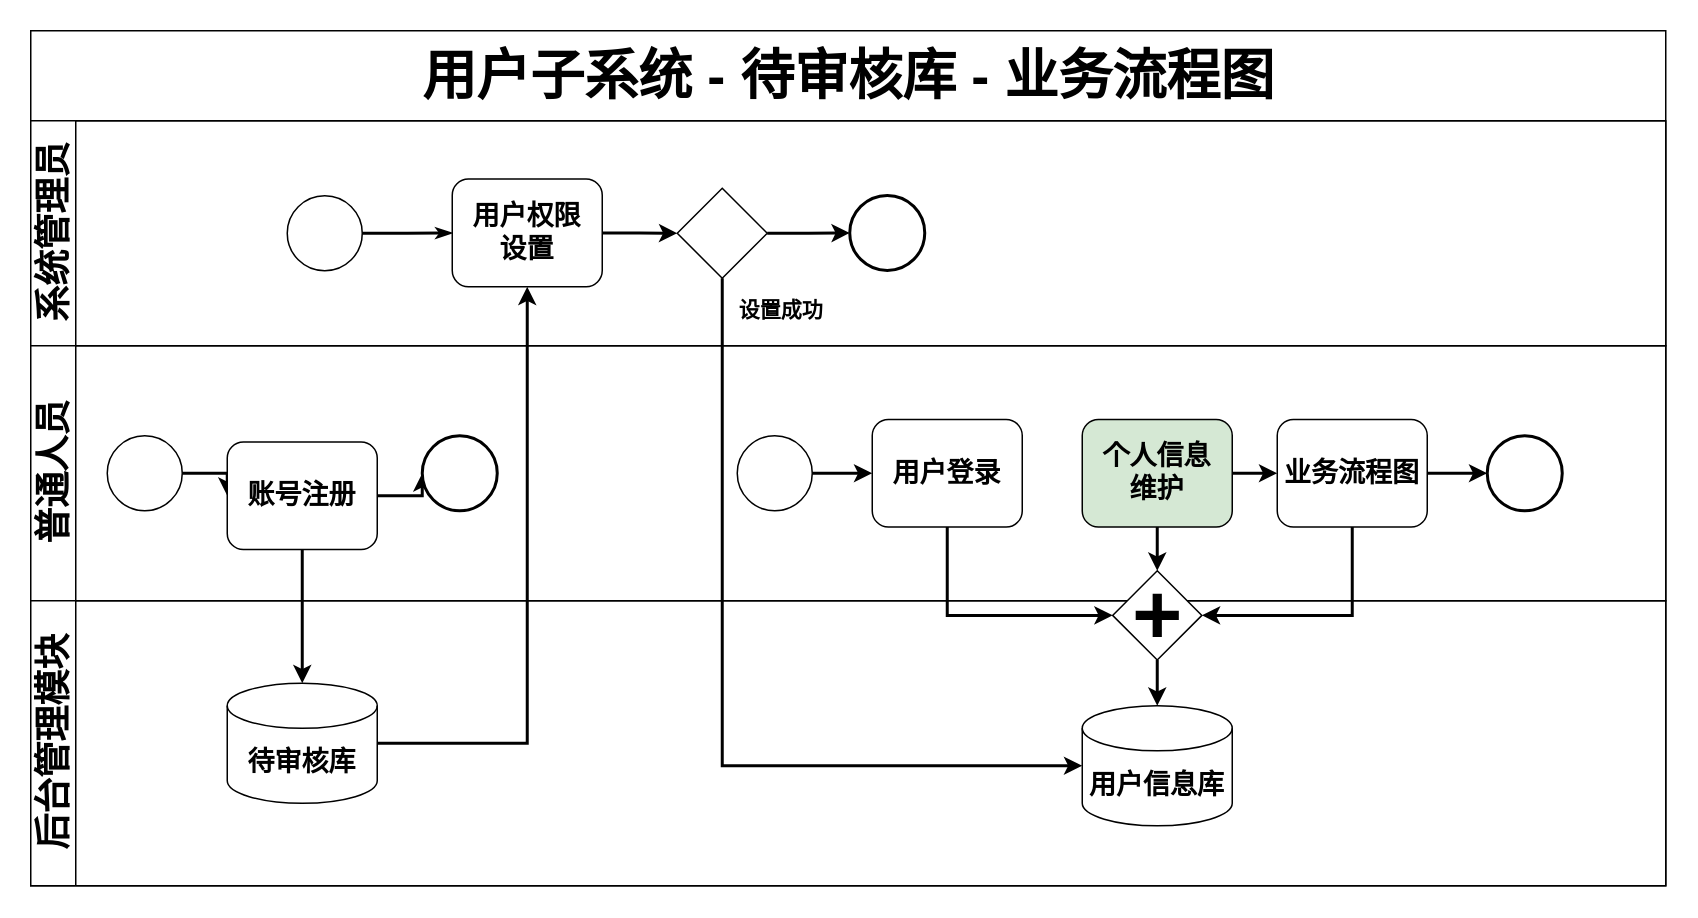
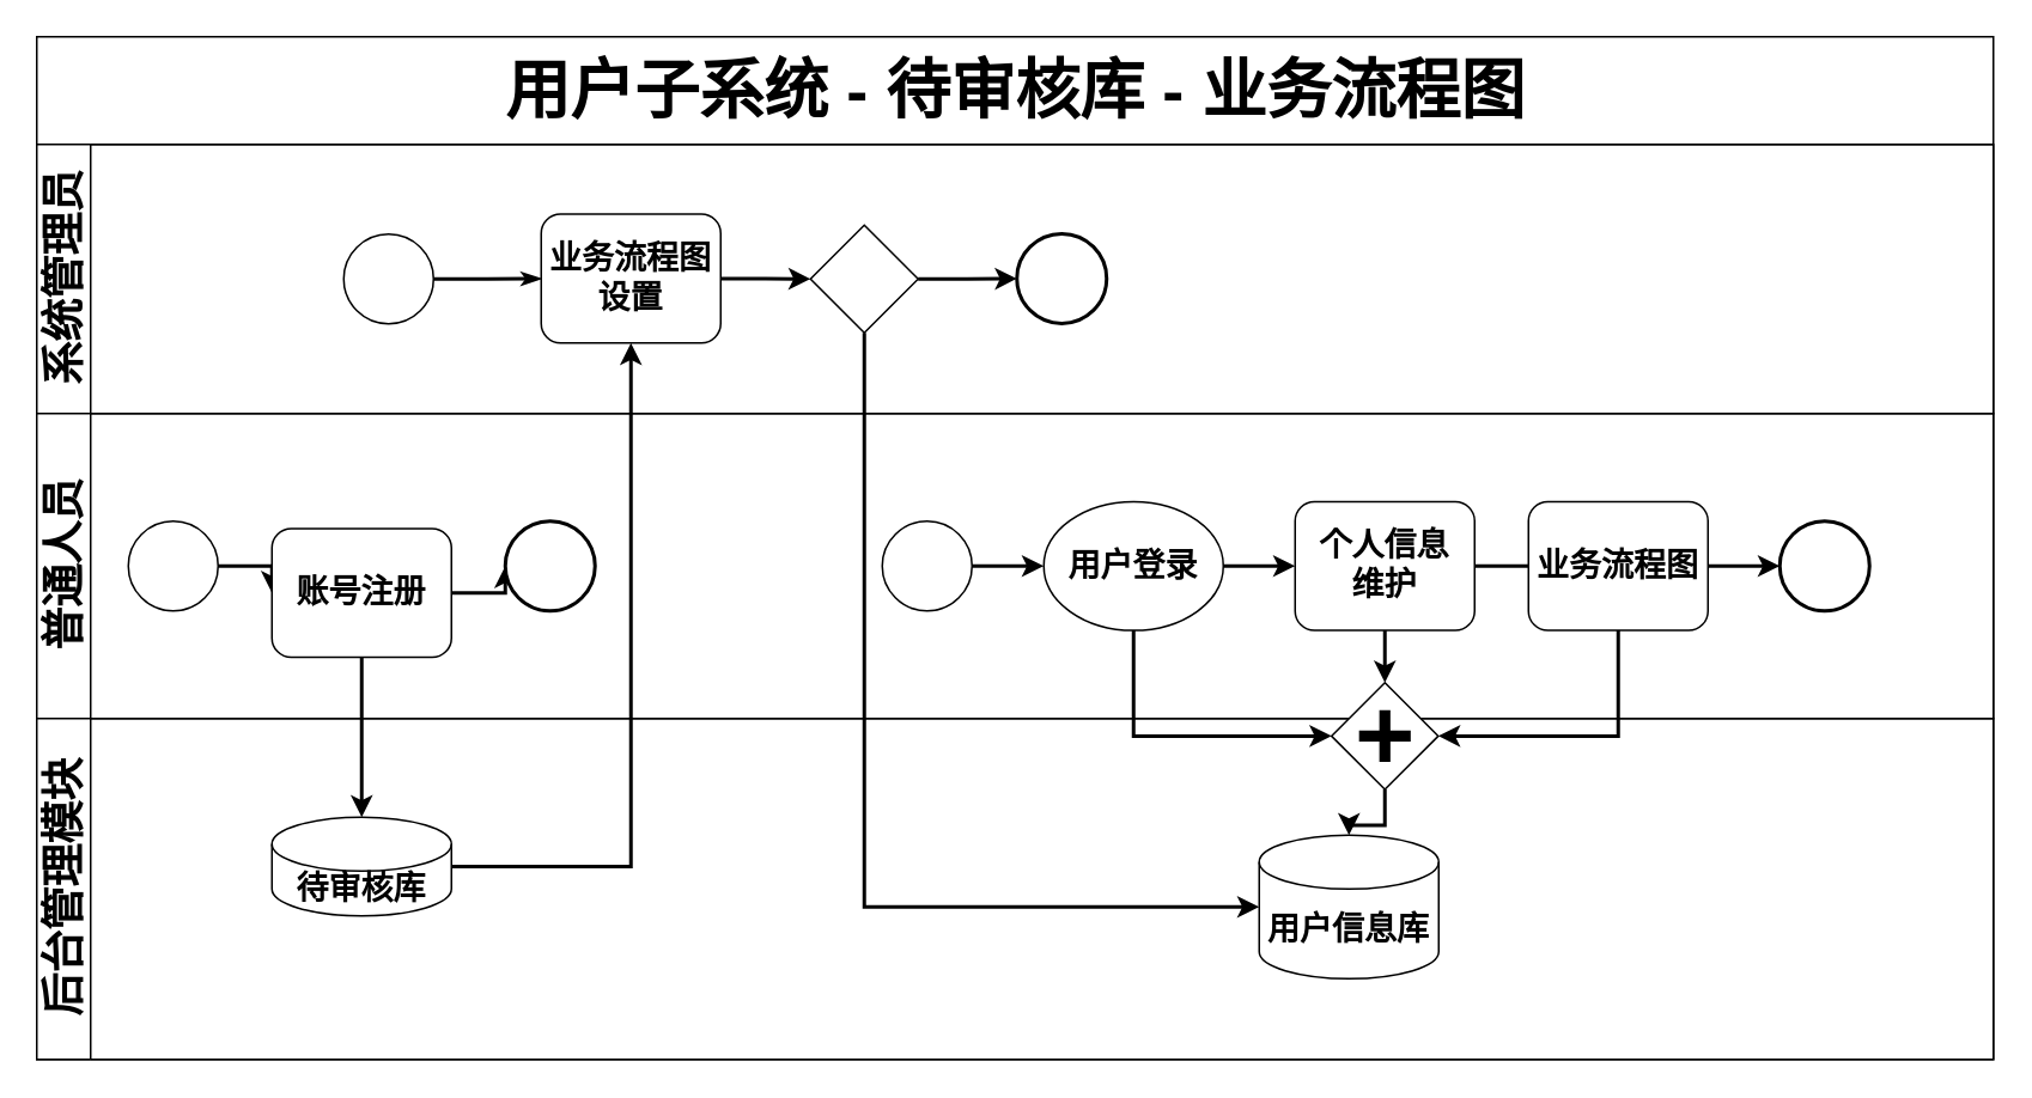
  <mxCell id="0" />
  <mxCell id="1" parent="0" />
  <mxCell id="2" value="&lt;span style=&quot;font-family: &amp;#34;helvetica&amp;#34;&quot;&gt;&lt;font style=&quot;font-size: 36px&quot;&gt;用户子系统 - 待审核库 - 业务流程图&lt;/font&gt;&lt;/span&gt;" style="swimlane;html=1;childLayout=stackLayout;horizontal=1;startSize=60;horizontalStack=0;rounded=0;shadow=0;labelBackgroundColor=none;strokeWidth=1;fontFamily=Verdana;fontSize=8;align=center;" parent="1" vertex="1"><mxGeometry x="20" y="20" width="1090" height="570" as="geometry" /></mxCell>
  <mxCell id="3" style="edgeStyle=orthogonalEdgeStyle;rounded=0;orthogonalLoop=1;jettySize=auto;html=1;exitX=0.5;exitY=1;exitDx=0;exitDy=0;entryX=0.5;entryY=0;entryDx=0;entryDy=0;entryPerimeter=0;strokeWidth=2;" parent="2" source="19" target="31" edge="1"><mxGeometry relative="1" as="geometry" /></mxCell>
  <mxCell id="4" style="edgeStyle=orthogonalEdgeStyle;rounded=0;orthogonalLoop=1;jettySize=auto;html=1;exitX=1;exitY=0.5;exitDx=0;exitDy=0;exitPerimeter=0;entryX=0.5;entryY=1;entryDx=0;entryDy=0;strokeWidth=2;" parent="2" source="31" target="10" edge="1"><mxGeometry relative="1" as="geometry" /></mxCell>
  <mxCell id="5" style="edgeStyle=orthogonalEdgeStyle;rounded=0;orthogonalLoop=1;jettySize=auto;html=1;exitX=0.5;exitY=1;exitDx=0;exitDy=0;exitPerimeter=0;entryX=0;entryY=0.5;entryDx=0;entryDy=0;entryPerimeter=0;fontSize=14;strokeWidth=2;" parent="2" source="13" target="32" edge="1"><mxGeometry relative="1" as="geometry" /></mxCell>
  <mxCell id="6" value="&lt;font style=&quot;font-size: 24px&quot;&gt;系统管理员&lt;/font&gt;" style="swimlane;html=1;startSize=30;horizontal=0;" parent="2" vertex="1"><mxGeometry y="60" width="1090" height="150" as="geometry"><mxRectangle y="20" width="680" height="20" as="alternateBounds" /></mxGeometry></mxCell>
  <mxCell id="7" style="edgeStyle=orthogonalEdgeStyle;rounded=0;html=1;labelBackgroundColor=none;startArrow=none;startFill=0;startSize=5;endArrow=classicThin;endFill=1;endSize=5;jettySize=auto;orthogonalLoop=1;strokeWidth=2;fontFamily=Verdana;fontSize=8" parent="6" source="8" target="10" edge="1"><mxGeometry relative="1" as="geometry" /></mxCell>
  <mxCell id="8" value="" style="ellipse;whiteSpace=wrap;html=1;rounded=0;shadow=0;labelBackgroundColor=none;strokeWidth=1;fontFamily=Verdana;fontSize=8;align=center;" parent="6" vertex="1"><mxGeometry x="171" y="50" width="50" height="50" as="geometry" /></mxCell>
  <mxCell id="9" style="edgeStyle=orthogonalEdgeStyle;rounded=0;orthogonalLoop=1;jettySize=auto;html=1;exitX=1;exitY=0.5;exitDx=0;exitDy=0;entryX=0;entryY=0.5;entryDx=0;entryDy=0;entryPerimeter=0;strokeWidth=2;" parent="6" source="10" target="13" edge="1"><mxGeometry relative="1" as="geometry" /></mxCell>
- <mxCell id="10" value="&lt;span style=&quot;font-size: 18px&quot;&gt;&lt;b&gt;用户权限&lt;br&gt;设置&lt;br&gt;&lt;/b&gt;&lt;/span&gt;" style="rounded=1;whiteSpace=wrap;html=1;shadow=0;labelBackgroundColor=none;strokeWidth=1;fontFamily=Verdana;fontSize=8;align=center;" parent="6" vertex="1"><mxGeometry x="281" y="38.88" width="100" height="71.75" as="geometry" /></mxCell>
+ <mxCell id="10" value="&lt;span style=&quot;font-size: 18px&quot;&gt;&lt;b&gt;业务流程图&lt;br&gt;设置&lt;br&gt;&lt;/b&gt;&lt;/span&gt;" style="rounded=1;whiteSpace=wrap;html=1;shadow=0;labelBackgroundColor=none;strokeWidth=1;fontFamily=Verdana;fontSize=8;align=center;" parent="6" vertex="1"><mxGeometry x="281" y="38.88" width="100" height="71.75" as="geometry" /></mxCell>
  <mxCell id="11" value="" style="ellipse;whiteSpace=wrap;html=1;rounded=0;shadow=0;labelBackgroundColor=none;strokeWidth=2;fontFamily=Verdana;fontSize=8;align=center;" parent="6" vertex="1"><mxGeometry x="546" y="49.75" width="50" height="50" as="geometry" /></mxCell>
  <mxCell id="12" style="edgeStyle=orthogonalEdgeStyle;rounded=0;orthogonalLoop=1;jettySize=auto;html=1;exitX=1;exitY=0.5;exitDx=0;exitDy=0;exitPerimeter=0;entryX=0;entryY=0.5;entryDx=0;entryDy=0;strokeWidth=2;" parent="6" source="13" target="11" edge="1"><mxGeometry relative="1" as="geometry" /></mxCell>
  <mxCell id="13" value="" style="strokeWidth=1;html=1;shape=mxgraph.flowchart.decision;whiteSpace=wrap;rounded=1;shadow=0;labelBackgroundColor=none;fontFamily=Verdana;fontSize=8;align=center;fontStyle=0" parent="6" vertex="1"><mxGeometry x="431" y="45" width="59.99" height="59.99" as="geometry" /></mxCell>
- <mxCell id="14" value="设置成功" style="text;html=1;strokeColor=none;fillColor=none;align=center;verticalAlign=middle;whiteSpace=wrap;rounded=0;fontSize=14;fontStyle=1" parent="6" vertex="1"><mxGeometry x="461" y="110.63" width="79.01" height="30" as="geometry" /></mxCell>
  <mxCell id="15" value="&lt;font style=&quot;font-size: 24px&quot;&gt;普通人员&lt;/font&gt;" style="swimlane;html=1;startSize=30;horizontal=0;" parent="2" vertex="1"><mxGeometry y="210" width="1090" height="170" as="geometry" /></mxCell>
  <mxCell id="16" style="edgeStyle=orthogonalEdgeStyle;rounded=0;orthogonalLoop=1;jettySize=auto;html=1;exitX=1;exitY=0.5;exitDx=0;exitDy=0;entryX=0;entryY=0.5;entryDx=0;entryDy=0;strokeWidth=2;" parent="15" source="17" target="19" edge="1"><mxGeometry relative="1" as="geometry" /></mxCell>
  <mxCell id="17" value="" style="ellipse;whiteSpace=wrap;html=1;rounded=0;shadow=0;labelBackgroundColor=none;strokeWidth=1;fontFamily=Verdana;fontSize=8;align=center;" parent="15" vertex="1"><mxGeometry x="51" y="60" width="50" height="50" as="geometry" /></mxCell>
  <mxCell id="18" style="edgeStyle=orthogonalEdgeStyle;rounded=0;orthogonalLoop=1;jettySize=auto;html=1;exitX=1;exitY=0.5;exitDx=0;exitDy=0;entryX=0;entryY=0.5;entryDx=0;entryDy=0;strokeWidth=2;" parent="15" source="19" target="25" edge="1"><mxGeometry relative="1" as="geometry" /></mxCell>
  <mxCell id="19" value="&lt;span style=&quot;font-size: 18px&quot;&gt;&lt;b&gt;账号注册&lt;br&gt;&lt;/b&gt;&lt;/span&gt;" style="rounded=1;whiteSpace=wrap;html=1;shadow=0;labelBackgroundColor=none;strokeWidth=1;fontFamily=Verdana;fontSize=8;align=center;" parent="15" vertex="1"><mxGeometry x="131" y="64.13" width="100" height="71.75" as="geometry" /></mxCell>
  <mxCell id="20" value="" style="ellipse;whiteSpace=wrap;html=1;rounded=0;shadow=0;labelBackgroundColor=none;strokeWidth=2;fontFamily=Verdana;fontSize=8;align=center;" parent="15" vertex="1"><mxGeometry x="971" y="60.0" width="50" height="50" as="geometry" /></mxCell>
  <mxCell id="21" style="edgeStyle=orthogonalEdgeStyle;rounded=0;orthogonalLoop=1;jettySize=auto;html=1;exitX=1;exitY=0.5;exitDx=0;exitDy=0;entryX=0;entryY=0.5;entryDx=0;entryDy=0;fontSize=14;strokeWidth=2;" parent="15" source="22" target="24" edge="1"><mxGeometry relative="1" as="geometry" /></mxCell>
  <mxCell id="22" value="" style="ellipse;whiteSpace=wrap;html=1;rounded=0;shadow=0;labelBackgroundColor=none;strokeWidth=1;fontFamily=Verdana;fontSize=8;align=center;" parent="15" vertex="1"><mxGeometry x="471" y="60.01" width="50" height="50" as="geometry" /></mxCell>
- <mxCell id="24" value="&lt;span style=&quot;font-size: 18px&quot;&gt;&lt;b&gt;用户登录&lt;br&gt;&lt;/b&gt;&lt;/span&gt;" style="rounded=1;whiteSpace=wrap;html=1;shadow=0;labelBackgroundColor=none;strokeWidth=1;fontFamily=Verdana;fontSize=8;align=center;" parent="15" vertex="1"><mxGeometry x="561" y="49.12" width="100" height="71.75" as="geometry" /></mxCell>
+ <mxCell id="23" style="edgeStyle=orthogonalEdgeStyle;rounded=0;orthogonalLoop=1;jettySize=auto;html=1;exitX=1;exitY=0.5;exitDx=0;exitDy=0;entryX=0;entryY=0.5;entryDx=0;entryDy=0;strokeWidth=2;" parent="15" source="24" target="27" edge="1"><mxGeometry relative="1" as="geometry" /></mxCell>
+ <mxCell id="24" value="&lt;span style=&quot;font-size: 18px&quot;&gt;&lt;b&gt;用户登录&lt;br&gt;&lt;/b&gt;&lt;/span&gt;" style="ellipse;whiteSpace=wrap;html=1;shadow=0;labelBackgroundColor=none;strokeWidth=1;fontFamily=Verdana;fontSize=8;align=center;" parent="15" vertex="1"><mxGeometry x="561" y="49.12" width="100" height="71.75" as="geometry" /></mxCell>
  <mxCell id="25" value="" style="ellipse;whiteSpace=wrap;html=1;rounded=0;shadow=0;labelBackgroundColor=none;strokeWidth=2;fontFamily=Verdana;fontSize=8;align=center;" parent="15" vertex="1"><mxGeometry x="261" y="60" width="50" height="50" as="geometry" /></mxCell>
- <mxCell id="26" style="edgeStyle=orthogonalEdgeStyle;rounded=0;orthogonalLoop=1;jettySize=auto;html=1;exitX=1;exitY=0.5;exitDx=0;exitDy=0;entryX=0;entryY=0.5;entryDx=0;entryDy=0;strokeWidth=2;" parent="15" source="27" target="29" edge="1"><mxGeometry relative="1" as="geometry" /></mxCell>
- <mxCell id="27" value="&lt;span style=&quot;font-size: 18px&quot;&gt;&lt;b&gt;个人信息&lt;br&gt;维护&lt;br&gt;&lt;/b&gt;&lt;/span&gt;" style="rounded=1;whiteSpace=wrap;html=1;shadow=0;labelBackgroundColor=none;strokeWidth=1;fontFamily=Verdana;fontSize=8;align=center;fillColor=#d5e8d4;" parent="15" vertex="1"><mxGeometry x="701" y="49.12" width="100" height="71.75" as="geometry" /></mxCell>
+ <mxCell id="26" style="edgeStyle=orthogonalEdgeStyle;rounded=0;orthogonalLoop=1;jettySize=auto;html=1;exitX=1;exitY=0.5;exitDx=0;exitDy=0;entryX=0;entryY=0.5;entryDx=0;entryDy=0;strokeWidth=2;endArrow=none;" parent="15" source="27" target="29" edge="1"><mxGeometry relative="1" as="geometry" /></mxCell>
+ <mxCell id="27" value="&lt;span style=&quot;font-size: 18px&quot;&gt;&lt;b&gt;个人信息&lt;br&gt;维护&lt;br&gt;&lt;/b&gt;&lt;/span&gt;" style="rounded=1;whiteSpace=wrap;html=1;shadow=0;labelBackgroundColor=none;strokeWidth=1;fontFamily=Verdana;fontSize=8;align=center;" parent="15" vertex="1"><mxGeometry x="701" y="49.12" width="100" height="71.75" as="geometry" /></mxCell>
  <mxCell id="28" style="edgeStyle=orthogonalEdgeStyle;rounded=0;orthogonalLoop=1;jettySize=auto;html=1;exitX=1;exitY=0.5;exitDx=0;exitDy=0;entryX=0;entryY=0.5;entryDx=0;entryDy=0;strokeWidth=2;" parent="15" source="29" target="20" edge="1"><mxGeometry relative="1" as="geometry" /></mxCell>
  <mxCell id="29" value="&lt;span style=&quot;font-size: 18px&quot;&gt;&lt;b&gt;业务流程图&lt;br&gt;&lt;/b&gt;&lt;/span&gt;" style="rounded=1;whiteSpace=wrap;html=1;shadow=0;labelBackgroundColor=none;strokeWidth=1;fontFamily=Verdana;fontSize=8;align=center;" parent="15" vertex="1"><mxGeometry x="831" y="49.12" width="100" height="71.75" as="geometry" /></mxCell>
  <mxCell id="30" value="&lt;font style=&quot;font-size: 24px&quot;&gt;后台管理模块&lt;/font&gt;" style="swimlane;html=1;startSize=30;horizontal=0;" parent="2" vertex="1"><mxGeometry y="380" width="1090" height="190" as="geometry" /></mxCell>
- <mxCell id="31" value="&lt;span style=&quot;font-size: 18px&quot;&gt;&lt;b&gt;待审核库&lt;/b&gt;&lt;/span&gt;" style="shape=cylinder3;whiteSpace=wrap;html=1;boundedLbl=1;backgroundOutline=1;size=15;" parent="30" vertex="1"><mxGeometry x="131" y="55" width="100" height="80" as="geometry" /></mxCell>
- <mxCell id="32" value="&lt;font style=&quot;font-size: 18px&quot;&gt;&lt;b&gt;用户信息库&lt;/b&gt;&lt;/font&gt;" style="shape=cylinder3;whiteSpace=wrap;html=1;boundedLbl=1;backgroundOutline=1;size=15;" parent="30" vertex="1"><mxGeometry x="701" y="70" width="100" height="80" as="geometry" /></mxCell>
+ <mxCell id="31" value="&lt;span style=&quot;font-size: 18px&quot;&gt;&lt;b&gt;待审核库&lt;/b&gt;&lt;/span&gt;" style="shape=cylinder3;whiteSpace=wrap;html=1;boundedLbl=1;backgroundOutline=1;size=15;" parent="30" vertex="1"><mxGeometry x="131" y="55" width="100" height="55" as="geometry" /></mxCell>
+ <mxCell id="32" value="&lt;font style=&quot;font-size: 18px&quot;&gt;&lt;b&gt;用户信息库&lt;/b&gt;&lt;/font&gt;" style="shape=cylinder3;whiteSpace=wrap;html=1;boundedLbl=1;backgroundOutline=1;size=15;" parent="30" vertex="1"><mxGeometry x="681" y="65" width="100" height="80" as="geometry" /></mxCell>
  <mxCell id="33" style="edgeStyle=orthogonalEdgeStyle;rounded=0;orthogonalLoop=1;jettySize=auto;html=1;exitX=0.5;exitY=1;exitDx=0;exitDy=0;strokeWidth=2;" parent="30" source="34" target="32" edge="1"><mxGeometry relative="1" as="geometry" /></mxCell>
  <mxCell id="34" value="" style="shape=mxgraph.bpmn.shape;html=1;verticalLabelPosition=bottom;labelBackgroundColor=#ffffff;verticalAlign=top;perimeter=rhombusPerimeter;background=gateway;outline=none;symbol=parallelGw;rounded=1;shadow=0;strokeWidth=1;fontFamily=Verdana;fontSize=8;align=center;" parent="30" vertex="1"><mxGeometry x="721.25" y="-20" width="59.5" height="59.5" as="geometry" /></mxCell>
  <mxCell id="35" style="edgeStyle=orthogonalEdgeStyle;rounded=0;orthogonalLoop=1;jettySize=auto;html=1;exitX=0.5;exitY=1;exitDx=0;exitDy=0;entryX=0;entryY=0.5;entryDx=0;entryDy=0;strokeWidth=2;" parent="2" source="24" target="34" edge="1"><mxGeometry relative="1" as="geometry" /></mxCell>
  <mxCell id="36" style="edgeStyle=orthogonalEdgeStyle;rounded=0;orthogonalLoop=1;jettySize=auto;html=1;exitX=0.5;exitY=1;exitDx=0;exitDy=0;entryX=0.5;entryY=0;entryDx=0;entryDy=0;strokeWidth=2;" parent="2" source="27" target="34" edge="1"><mxGeometry relative="1" as="geometry" /></mxCell>
  <mxCell id="37" style="edgeStyle=orthogonalEdgeStyle;rounded=0;orthogonalLoop=1;jettySize=auto;html=1;exitX=0.5;exitY=1;exitDx=0;exitDy=0;entryX=1;entryY=0.5;entryDx=0;entryDy=0;strokeWidth=2;" parent="2" source="29" target="34" edge="1"><mxGeometry relative="1" as="geometry" /></mxCell>
